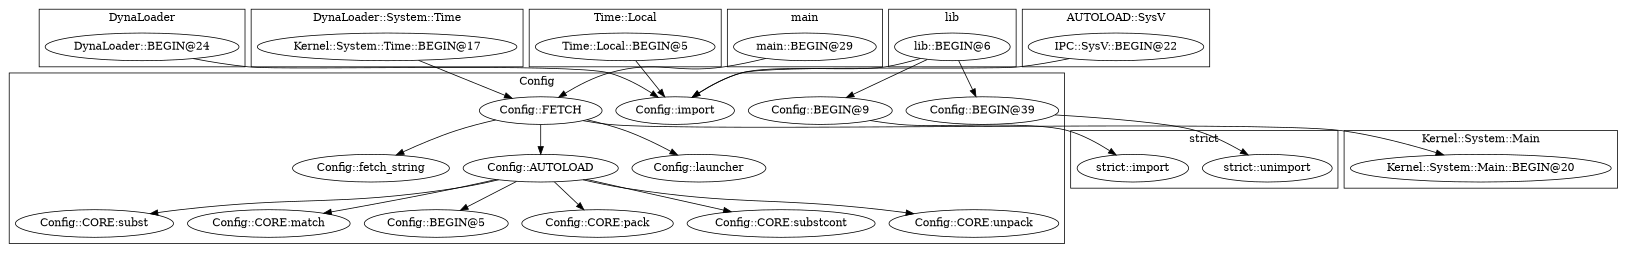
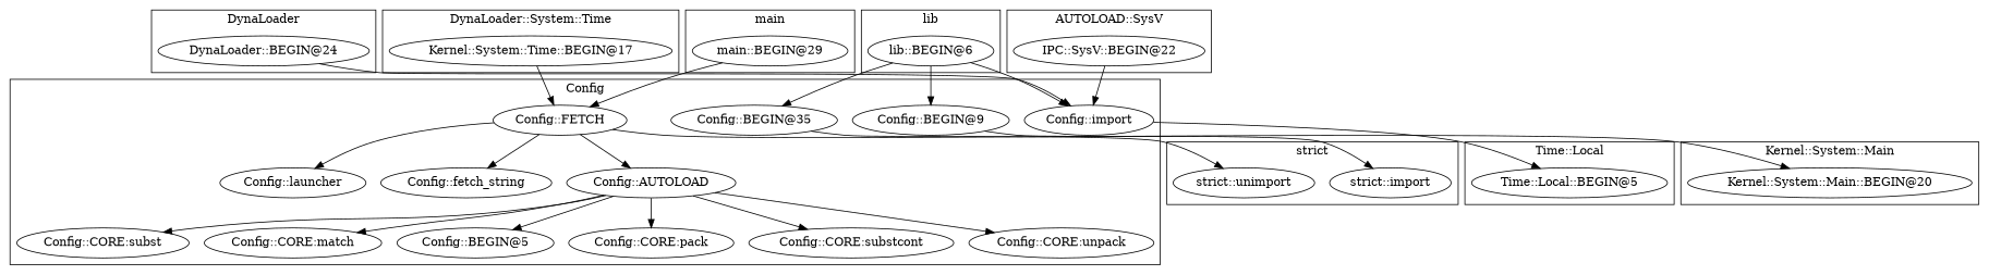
  digraph {
-   "Config::BEGIN@35" [label="Config::BEGIN@39"]
+   "Config::BEGIN@35"
    "Config::CORE:subst"
    "Config::CORE:match"
    "Config::BEGIN@5"
    "Config::fetch_string"
    "Config::AUTOLOAD"
    "Config::import"
    "Config::CORE:pack"
    "Config::BEGIN@9"
    "Config::launcher"
    "Config::CORE:substcont"
    "Config::CORE:unpack"
    "Config::FETCH"
    "DynaLoader::BEGIN@24"
    "strict::import"
    "strict::unimport"
    "Kernel::System::Time::BEGIN@17"
    "Time::Local::BEGIN@5"
    "main::BEGIN@29"
    "Kernel::System::Main::BEGIN@20"
    "lib::BEGIN@6"
    "IPC::SysV::BEGIN@22"
    subgraph cluster_1 {
      label=Config
      "Config::BEGIN@35"
      "Config::CORE:subst"
      "Config::CORE:match"
      "Config::BEGIN@5"
      "Config::fetch_string"
      "Config::AUTOLOAD"
      "Config::import"
      "Config::CORE:pack"
      "Config::BEGIN@9"
      "Config::launcher"
      "Config::CORE:substcont"
      "Config::CORE:unpack"
      "Config::FETCH"
    }
    subgraph cluster_2 {
      label=DynaLoader
      "DynaLoader::BEGIN@24"
    }
    subgraph cluster_3 {
      label="strict"
      "strict::import"
      "strict::unimport"
    }
    subgraph cluster_4 {
      label="DynaLoader::System::Time"
      "Kernel::System::Time::BEGIN@17"
    }
    subgraph cluster_5 {
      label="Time::Local"
      "Time::Local::BEGIN@5"
    }
    subgraph cluster_6 {
      label=main
      "main::BEGIN@29"
    }
    subgraph cluster_7 {
      label="Kernel::System::Main"
      "Kernel::System::Main::BEGIN@20"
    }
    subgraph cluster_8 {
      label=lib
      "lib::BEGIN@6"
    }
    subgraph cluster_9 {
      label="AUTOLOAD::SysV"
      "IPC::SysV::BEGIN@22"
    }
    "Config::BEGIN@35" -> "strict::unimport"
    "Config::AUTOLOAD" -> "Config::CORE:subst"
    "Config::AUTOLOAD" -> "Config::CORE:match"
    "Config::AUTOLOAD" -> "Config::BEGIN@5"
    "Config::AUTOLOAD" -> "Config::CORE:pack"
    "Config::AUTOLOAD" -> "Config::CORE:substcont"
    "Config::AUTOLOAD" -> "Config::CORE:unpack"
    "Config::BEGIN@9" -> "strict::import"
    "Config::FETCH" -> "Config::fetch_string"
    "Config::FETCH" -> "Config::AUTOLOAD"
    "Config::FETCH" -> "Config::launcher"
    "Config::FETCH" -> "Kernel::System::Main::BEGIN@20"
    "DynaLoader::BEGIN@24" -> "Config::import"
    "Kernel::System::Time::BEGIN@17" -> "Config::FETCH"
-   "Time::Local::BEGIN@5" -> "Config::import"
+   "Config::import" -> "Time::Local::BEGIN@5"
    "main::BEGIN@29" -> "Config::FETCH"
    "lib::BEGIN@6" -> "Config::BEGIN@35"
    "lib::BEGIN@6" -> "Config::import"
    "lib::BEGIN@6" -> "Config::BEGIN@9"
    "IPC::SysV::BEGIN@22" -> "Config::import"
  }
